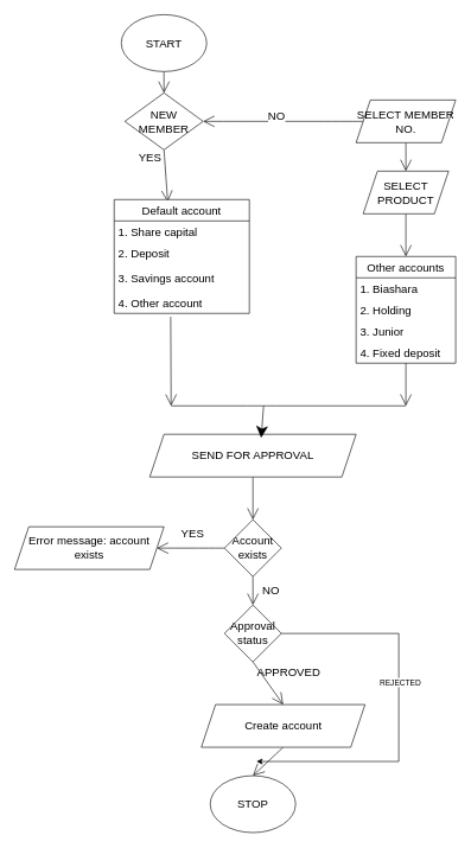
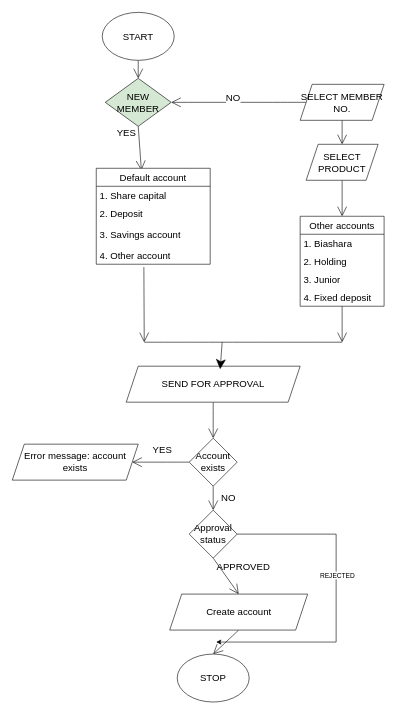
  <mxCell id="0" />
  <mxCell id="1" parent="0" />
  <mxCell id="2" style="edgeStyle=none;curved=1;rounded=0;orthogonalLoop=1;jettySize=auto;html=1;exitX=0.5;exitY=1;exitDx=0;exitDy=0;entryX=0.5;entryY=0;entryDx=0;entryDy=0;fontSize=12;endArrow=open;startSize=14;endSize=14;sourcePerimeterSpacing=8;targetPerimeterSpacing=8;" parent="1" source="3" target="5" edge="1"><mxGeometry relative="1" as="geometry" /></mxCell>
  <mxCell id="3" value="START" style="ellipse;whiteSpace=wrap;html=1;fontSize=16;" parent="1" vertex="1"><mxGeometry x="170" y="20" width="120" height="80" as="geometry" /></mxCell>
  <mxCell id="4" style="edgeStyle=none;curved=1;rounded=0;orthogonalLoop=1;jettySize=auto;html=1;exitX=0.5;exitY=1;exitDx=0;exitDy=0;entryX=0.396;entryY=0.021;entryDx=0;entryDy=0;fontSize=12;endArrow=open;startSize=14;endSize=14;sourcePerimeterSpacing=8;targetPerimeterSpacing=8;entryPerimeter=0;" parent="1" source="5" edge="1" target="33"><mxGeometry relative="1" as="geometry"><mxPoint x="230" y="250" as="targetPoint" /></mxGeometry></mxCell>
- <mxCell id="5" value="NEW MEMBER" style="rhombus;whiteSpace=wrap;html=1;fontSize=16;" parent="1" vertex="1"><mxGeometry x="175" y="130" width="110" height="80" as="geometry" /></mxCell>
+ <mxCell id="5" value="NEW MEMBER" style="rhombus;whiteSpace=wrap;html=1;fontSize=16;fillColor=#d5e8d4;" parent="1" vertex="1"><mxGeometry x="175" y="130" width="110" height="80" as="geometry" /></mxCell>
  <mxCell id="6" style="edgeStyle=none;curved=1;rounded=0;orthogonalLoop=1;jettySize=auto;html=1;exitX=0.418;exitY=1.156;exitDx=0;exitDy=0;fontSize=12;endArrow=open;startSize=14;endSize=14;sourcePerimeterSpacing=8;targetPerimeterSpacing=8;exitPerimeter=0;" parent="1" source="37" edge="1"><mxGeometry relative="1" as="geometry"><mxPoint x="240" y="570" as="targetPoint" /><mxPoint x="180" y="450" as="sourcePoint" /></mxGeometry></mxCell>
  <mxCell id="7" style="edgeStyle=none;curved=1;rounded=0;orthogonalLoop=1;jettySize=auto;html=1;exitX=0.5;exitY=1;exitDx=0;exitDy=0;entryX=0.5;entryY=0;entryDx=0;entryDy=0;fontSize=12;endArrow=open;startSize=14;endSize=14;sourcePerimeterSpacing=8;targetPerimeterSpacing=8;" parent="1" source="10" target="12" edge="1"><mxGeometry relative="1" as="geometry" /></mxCell>
  <mxCell id="8" style="edgeStyle=none;curved=1;rounded=0;orthogonalLoop=1;jettySize=auto;html=1;exitX=0;exitY=0.5;exitDx=0;exitDy=0;entryX=1;entryY=0.5;entryDx=0;entryDy=0;fontSize=12;endArrow=open;startSize=14;endSize=14;sourcePerimeterSpacing=8;targetPerimeterSpacing=8;" parent="1" source="10" target="5" edge="1"><mxGeometry relative="1" as="geometry" /></mxCell>
  <mxCell id="9" value="NO" style="edgeLabel;html=1;align=center;verticalAlign=middle;resizable=0;points=[];fontSize=16;" parent="8" vertex="1" connectable="0"><mxGeometry x="0.096" y="-8" relative="1" as="geometry"><mxPoint as="offset" /></mxGeometry></mxCell>
  <mxCell id="10" value="SELECT MEMBER NO." style="shape=parallelogram;perimeter=parallelogramPerimeter;whiteSpace=wrap;html=1;fixedSize=1;fontSize=16;" parent="1" vertex="1"><mxGeometry x="500" y="140" width="140" height="60" as="geometry" /></mxCell>
  <mxCell id="11" style="edgeStyle=none;curved=1;rounded=0;orthogonalLoop=1;jettySize=auto;html=1;exitX=0.5;exitY=1;exitDx=0;exitDy=0;entryX=0.5;entryY=0;entryDx=0;entryDy=0;entryPerimeter=0;fontSize=12;endArrow=open;startSize=14;endSize=14;sourcePerimeterSpacing=8;targetPerimeterSpacing=8;" parent="1" source="12" target="38" edge="1"><mxGeometry relative="1" as="geometry"><mxPoint x="570.6" y="353" as="targetPoint" /></mxGeometry></mxCell>
  <mxCell id="12" value="SELECT PRODUCT" style="shape=parallelogram;perimeter=parallelogramPerimeter;whiteSpace=wrap;html=1;fixedSize=1;fontSize=16;" parent="1" vertex="1"><mxGeometry x="510" y="240" width="120" height="60" as="geometry" /></mxCell>
  <mxCell id="13" style="edgeStyle=none;curved=1;rounded=0;orthogonalLoop=1;jettySize=auto;html=1;exitX=0.5;exitY=1;exitDx=0;exitDy=0;fontSize=12;endArrow=open;startSize=14;endSize=14;sourcePerimeterSpacing=8;targetPerimeterSpacing=8;" parent="1" source="38" edge="1"><mxGeometry relative="1" as="geometry"><mxPoint x="570" y="570" as="targetPoint" /><mxPoint x="560" y="550" as="sourcePoint" /></mxGeometry></mxCell>
  <mxCell id="14" style="edgeStyle=none;curved=1;rounded=0;orthogonalLoop=1;jettySize=auto;html=1;exitX=0.5;exitY=1;exitDx=0;exitDy=0;entryX=0.5;entryY=0;entryDx=0;entryDy=0;fontSize=12;endArrow=open;startSize=14;endSize=14;sourcePerimeterSpacing=8;targetPerimeterSpacing=8;" parent="1" source="15" target="18" edge="1"><mxGeometry relative="1" as="geometry" /></mxCell>
  <mxCell id="15" value="SEND FOR APPROVAL" style="shape=parallelogram;perimeter=parallelogramPerimeter;whiteSpace=wrap;html=1;fixedSize=1;fontSize=16;" parent="1" vertex="1"><mxGeometry x="210" y="610" width="290" height="60" as="geometry" /></mxCell>
  <mxCell id="16" style="edgeStyle=none;curved=1;rounded=0;orthogonalLoop=1;jettySize=auto;html=1;exitX=0.5;exitY=1;exitDx=0;exitDy=0;entryX=0.5;entryY=0;entryDx=0;entryDy=0;fontSize=12;endArrow=open;startSize=14;endSize=14;sourcePerimeterSpacing=8;targetPerimeterSpacing=8;" parent="1" source="18" target="23" edge="1"><mxGeometry relative="1" as="geometry" /></mxCell>
  <mxCell id="17" style="edgeStyle=none;curved=1;rounded=0;orthogonalLoop=1;jettySize=auto;html=1;exitX=0;exitY=0.5;exitDx=0;exitDy=0;entryX=1;entryY=0.5;entryDx=0;entryDy=0;fontSize=12;endArrow=open;startSize=14;endSize=14;sourcePerimeterSpacing=8;targetPerimeterSpacing=8;" parent="1" source="18" target="19" edge="1"><mxGeometry relative="1" as="geometry" /></mxCell>
  <mxCell id="18" value="Account exists" style="rhombus;whiteSpace=wrap;html=1;fontSize=16;" parent="1" vertex="1"><mxGeometry x="315" y="730" width="80" height="80" as="geometry" /></mxCell>
  <mxCell id="19" value="Error message: account exists" style="shape=parallelogram;perimeter=parallelogramPerimeter;whiteSpace=wrap;html=1;fixedSize=1;fontSize=16;" parent="1" vertex="1"><mxGeometry x="20" y="740" width="210" height="60" as="geometry" /></mxCell>
  <mxCell id="20" style="edgeStyle=none;curved=1;rounded=0;orthogonalLoop=1;jettySize=auto;html=1;exitX=0.5;exitY=1;exitDx=0;exitDy=0;entryX=0.5;entryY=0;entryDx=0;entryDy=0;fontSize=12;endArrow=open;startSize=14;endSize=14;sourcePerimeterSpacing=8;targetPerimeterSpacing=8;" parent="1" source="23" target="25" edge="1"><mxGeometry relative="1" as="geometry" /></mxCell>
  <mxCell id="21" style="edgeStyle=orthogonalEdgeStyle;rounded=0;orthogonalLoop=1;jettySize=auto;html=1;exitX=1;exitY=0.5;exitDx=0;exitDy=0;" edge="1" parent="1" source="23"><mxGeometry relative="1" as="geometry"><mxPoint x="360" y="1070" as="targetPoint" /><Array as="points"><mxPoint x="560" y="890" /><mxPoint x="560" y="1070" /></Array></mxGeometry></mxCell>
  <mxCell id="22" value="REJECTED" style="edgeLabel;html=1;align=center;verticalAlign=middle;resizable=0;points=[];" vertex="1" connectable="0" parent="21"><mxGeometry x="-0.145" y="1" relative="1" as="geometry"><mxPoint as="offset" /></mxGeometry></mxCell>
  <mxCell id="23" value="Approval status" style="rhombus;whiteSpace=wrap;html=1;fontSize=16;" parent="1" vertex="1"><mxGeometry x="315" y="850" width="80" height="80" as="geometry" /></mxCell>
  <mxCell id="24" style="edgeStyle=none;curved=1;rounded=0;orthogonalLoop=1;jettySize=auto;html=1;exitX=0.5;exitY=1;exitDx=0;exitDy=0;entryX=0.5;entryY=0;entryDx=0;entryDy=0;fontSize=12;endArrow=open;startSize=14;endSize=14;sourcePerimeterSpacing=8;targetPerimeterSpacing=8;" parent="1" source="25" target="26" edge="1"><mxGeometry relative="1" as="geometry" /></mxCell>
  <mxCell id="25" value="Create account" style="shape=parallelogram;perimeter=parallelogramPerimeter;whiteSpace=wrap;html=1;fixedSize=1;fontSize=16;" parent="1" vertex="1"><mxGeometry x="282.5" y="990" width="230" height="60" as="geometry" /></mxCell>
  <mxCell id="26" value="STOP" style="ellipse;whiteSpace=wrap;html=1;fontSize=16;" parent="1" vertex="1"><mxGeometry x="295" y="1090" width="120" height="80" as="geometry" /></mxCell>
  <mxCell id="27" value="APPROVED" style="text;html=1;align=center;verticalAlign=middle;resizable=0;points=[];autosize=1;strokeColor=none;fillColor=none;fontSize=16;" parent="1" vertex="1"><mxGeometry x="350" y="930" width="110" height="30" as="geometry" /></mxCell>
  <mxCell id="28" value="NO" style="text;html=1;align=center;verticalAlign=middle;resizable=0;points=[];autosize=1;strokeColor=none;fillColor=none;fontSize=16;" parent="1" vertex="1"><mxGeometry x="355" y="815" width="50" height="30" as="geometry" /></mxCell>
  <mxCell id="29" value="YES" style="text;html=1;align=center;verticalAlign=middle;resizable=0;points=[];autosize=1;strokeColor=none;fillColor=none;fontSize=16;" parent="1" vertex="1"><mxGeometry x="240" y="735" width="60" height="30" as="geometry" /></mxCell>
  <mxCell id="30" value="" style="endArrow=none;html=1;rounded=0;fontSize=12;startSize=14;endSize=14;sourcePerimeterSpacing=8;targetPerimeterSpacing=8;curved=1;" parent="1" edge="1"><mxGeometry width="50" height="50" relative="1" as="geometry"><mxPoint x="240" y="570" as="sourcePoint" /><mxPoint x="570" y="570" as="targetPoint" /><Array as="points"><mxPoint x="370" y="570" /></Array></mxGeometry></mxCell>
  <mxCell id="31" value="" style="endArrow=classic;html=1;rounded=0;fontSize=12;startSize=14;endSize=14;sourcePerimeterSpacing=8;targetPerimeterSpacing=8;curved=1;entryX=0.54;entryY=0.083;entryDx=0;entryDy=0;entryPerimeter=0;" parent="1" target="15" edge="1"><mxGeometry width="50" height="50" relative="1" as="geometry"><mxPoint x="370" y="570" as="sourcePoint" /><mxPoint x="450" y="500" as="targetPoint" /></mxGeometry></mxCell>
  <mxCell id="32" value="YES" style="text;html=1;align=center;verticalAlign=middle;resizable=0;points=[];autosize=1;strokeColor=none;fillColor=none;fontSize=16;" parent="1" vertex="1"><mxGeometry x="180" y="205" width="60" height="30" as="geometry" /></mxCell>
  <mxCell id="33" value="Default account" style="swimlane;fontStyle=0;childLayout=stackLayout;horizontal=1;startSize=30;horizontalStack=0;resizeParent=1;resizeParentMax=0;resizeLast=0;collapsible=1;marginBottom=0;whiteSpace=wrap;html=1;fontSize=16;" parent="1" vertex="1"><mxGeometry x="160" y="280" width="190" height="160" as="geometry" /></mxCell>
  <mxCell id="34" value="1. Share capital" style="text;strokeColor=none;fillColor=none;align=left;verticalAlign=middle;spacingLeft=4;spacingRight=4;overflow=hidden;points=[[0,0.5],[1,0.5]];portConstraint=eastwest;rotatable=0;whiteSpace=wrap;html=1;fontSize=16;" parent="33" vertex="1"><mxGeometry y="30" width="190" height="30" as="geometry" /></mxCell>
  <mxCell id="35" value="2. Deposit" style="text;strokeColor=none;fillColor=none;align=left;verticalAlign=middle;spacingLeft=4;spacingRight=4;overflow=hidden;points=[[0,0.5],[1,0.5]];portConstraint=eastwest;rotatable=0;whiteSpace=wrap;html=1;fontSize=16;" parent="33" vertex="1"><mxGeometry y="60" width="190" height="30" as="geometry" /></mxCell>
  <mxCell id="36" value="3. Savings account" style="text;strokeColor=none;fillColor=none;align=left;verticalAlign=middle;spacingLeft=4;spacingRight=4;overflow=hidden;points=[[0,0.5],[1,0.5]];portConstraint=eastwest;rotatable=0;whiteSpace=wrap;html=1;fontSize=16;" parent="33" vertex="1"><mxGeometry y="90" width="190" height="40" as="geometry" /></mxCell>
  <mxCell id="37" value="4. Other account" style="text;strokeColor=none;fillColor=none;align=left;verticalAlign=middle;spacingLeft=4;spacingRight=4;overflow=hidden;points=[[0,0.5],[1,0.5]];portConstraint=eastwest;rotatable=0;whiteSpace=wrap;html=1;fontSize=16;" parent="33" vertex="1"><mxGeometry y="130" width="190" height="30" as="geometry" /></mxCell>
  <mxCell id="38" value="Other accounts" style="swimlane;fontStyle=0;childLayout=stackLayout;horizontal=1;startSize=30;horizontalStack=0;resizeParent=1;resizeParentMax=0;resizeLast=0;collapsible=1;marginBottom=0;whiteSpace=wrap;html=1;fontSize=16;" parent="1" vertex="1"><mxGeometry x="500" y="360" width="140" height="150" as="geometry"><mxRectangle x="540" y="350" width="70" height="30" as="alternateBounds" /></mxGeometry></mxCell>
  <mxCell id="39" value="1. Biashara" style="text;strokeColor=none;fillColor=none;align=left;verticalAlign=middle;spacingLeft=4;spacingRight=4;overflow=hidden;points=[[0,0.5],[1,0.5]];portConstraint=eastwest;rotatable=0;whiteSpace=wrap;html=1;fontSize=16;" parent="38" vertex="1"><mxGeometry y="30" width="140" height="30" as="geometry" /></mxCell>
  <mxCell id="40" value="2. Holding" style="text;strokeColor=none;fillColor=none;align=left;verticalAlign=middle;spacingLeft=4;spacingRight=4;overflow=hidden;points=[[0,0.5],[1,0.5]];portConstraint=eastwest;rotatable=0;whiteSpace=wrap;html=1;fontSize=16;" parent="38" vertex="1"><mxGeometry y="60" width="140" height="30" as="geometry" /></mxCell>
  <mxCell id="41" value="3. Junior" style="text;strokeColor=none;fillColor=none;align=left;verticalAlign=middle;spacingLeft=4;spacingRight=4;overflow=hidden;points=[[0,0.5],[1,0.5]];portConstraint=eastwest;rotatable=0;whiteSpace=wrap;html=1;fontSize=16;" parent="38" vertex="1"><mxGeometry y="90" width="140" height="30" as="geometry" /></mxCell>
  <mxCell id="42" value="4. Fixed deposit" style="text;strokeColor=none;fillColor=none;align=left;verticalAlign=middle;spacingLeft=4;spacingRight=4;overflow=hidden;points=[[0,0.5],[1,0.5]];portConstraint=eastwest;rotatable=0;whiteSpace=wrap;html=1;fontSize=16;" parent="38" vertex="1"><mxGeometry y="120" width="140" height="30" as="geometry" /></mxCell>
